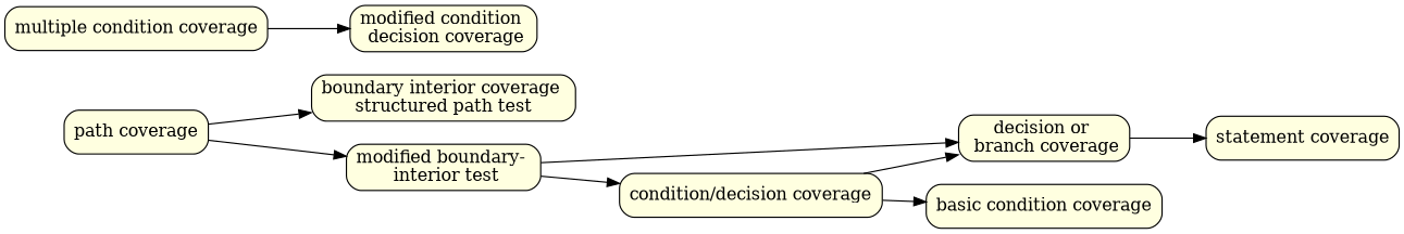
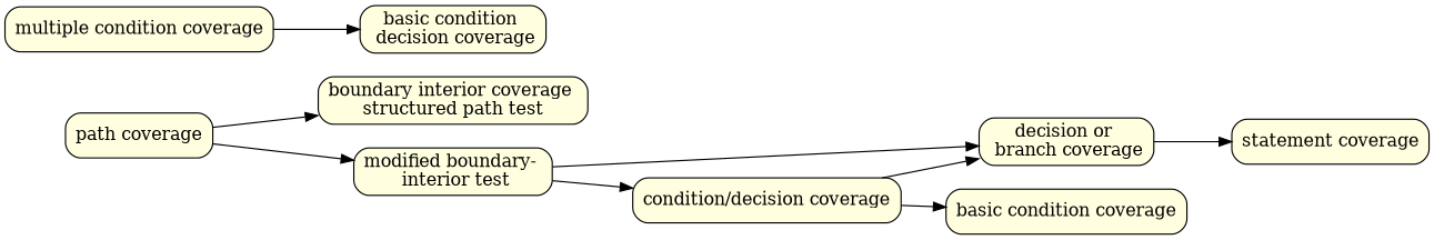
  digraph {
    rankdir=LR
    node [fillcolor=lightyellow shape=record style="rounded, filled"]
    n1 [label="path coverage"]
    n2 [label="multiple condition coverage"]
    n3 [label="boundary interior coverage \nstructured path test"]
    n4 [label="modified boundary- \n interior test"]
-   n5 [label="modified condition \n decision coverage"]
+   n5 [label="basic condition \n decision coverage"]
    n6 [label="decision or \n branch coverage"]
    n7 [label="condition/decision coverage"]
    n8 [label="statement coverage"]
    n9 [label="basic condition coverage"]
    subgraph sub_1 {
      rank=same
      n1
      n2
    }
    subgraph sub_2 {
      rank=same
      n3
      n4
      n5
    }
    n1 -> n3
    n1 -> n4
    n2 -> n5
    n4 -> n6
    n4 -> n7
    n6 -> n8
    n7 -> n6
    n7 -> n9
  }
